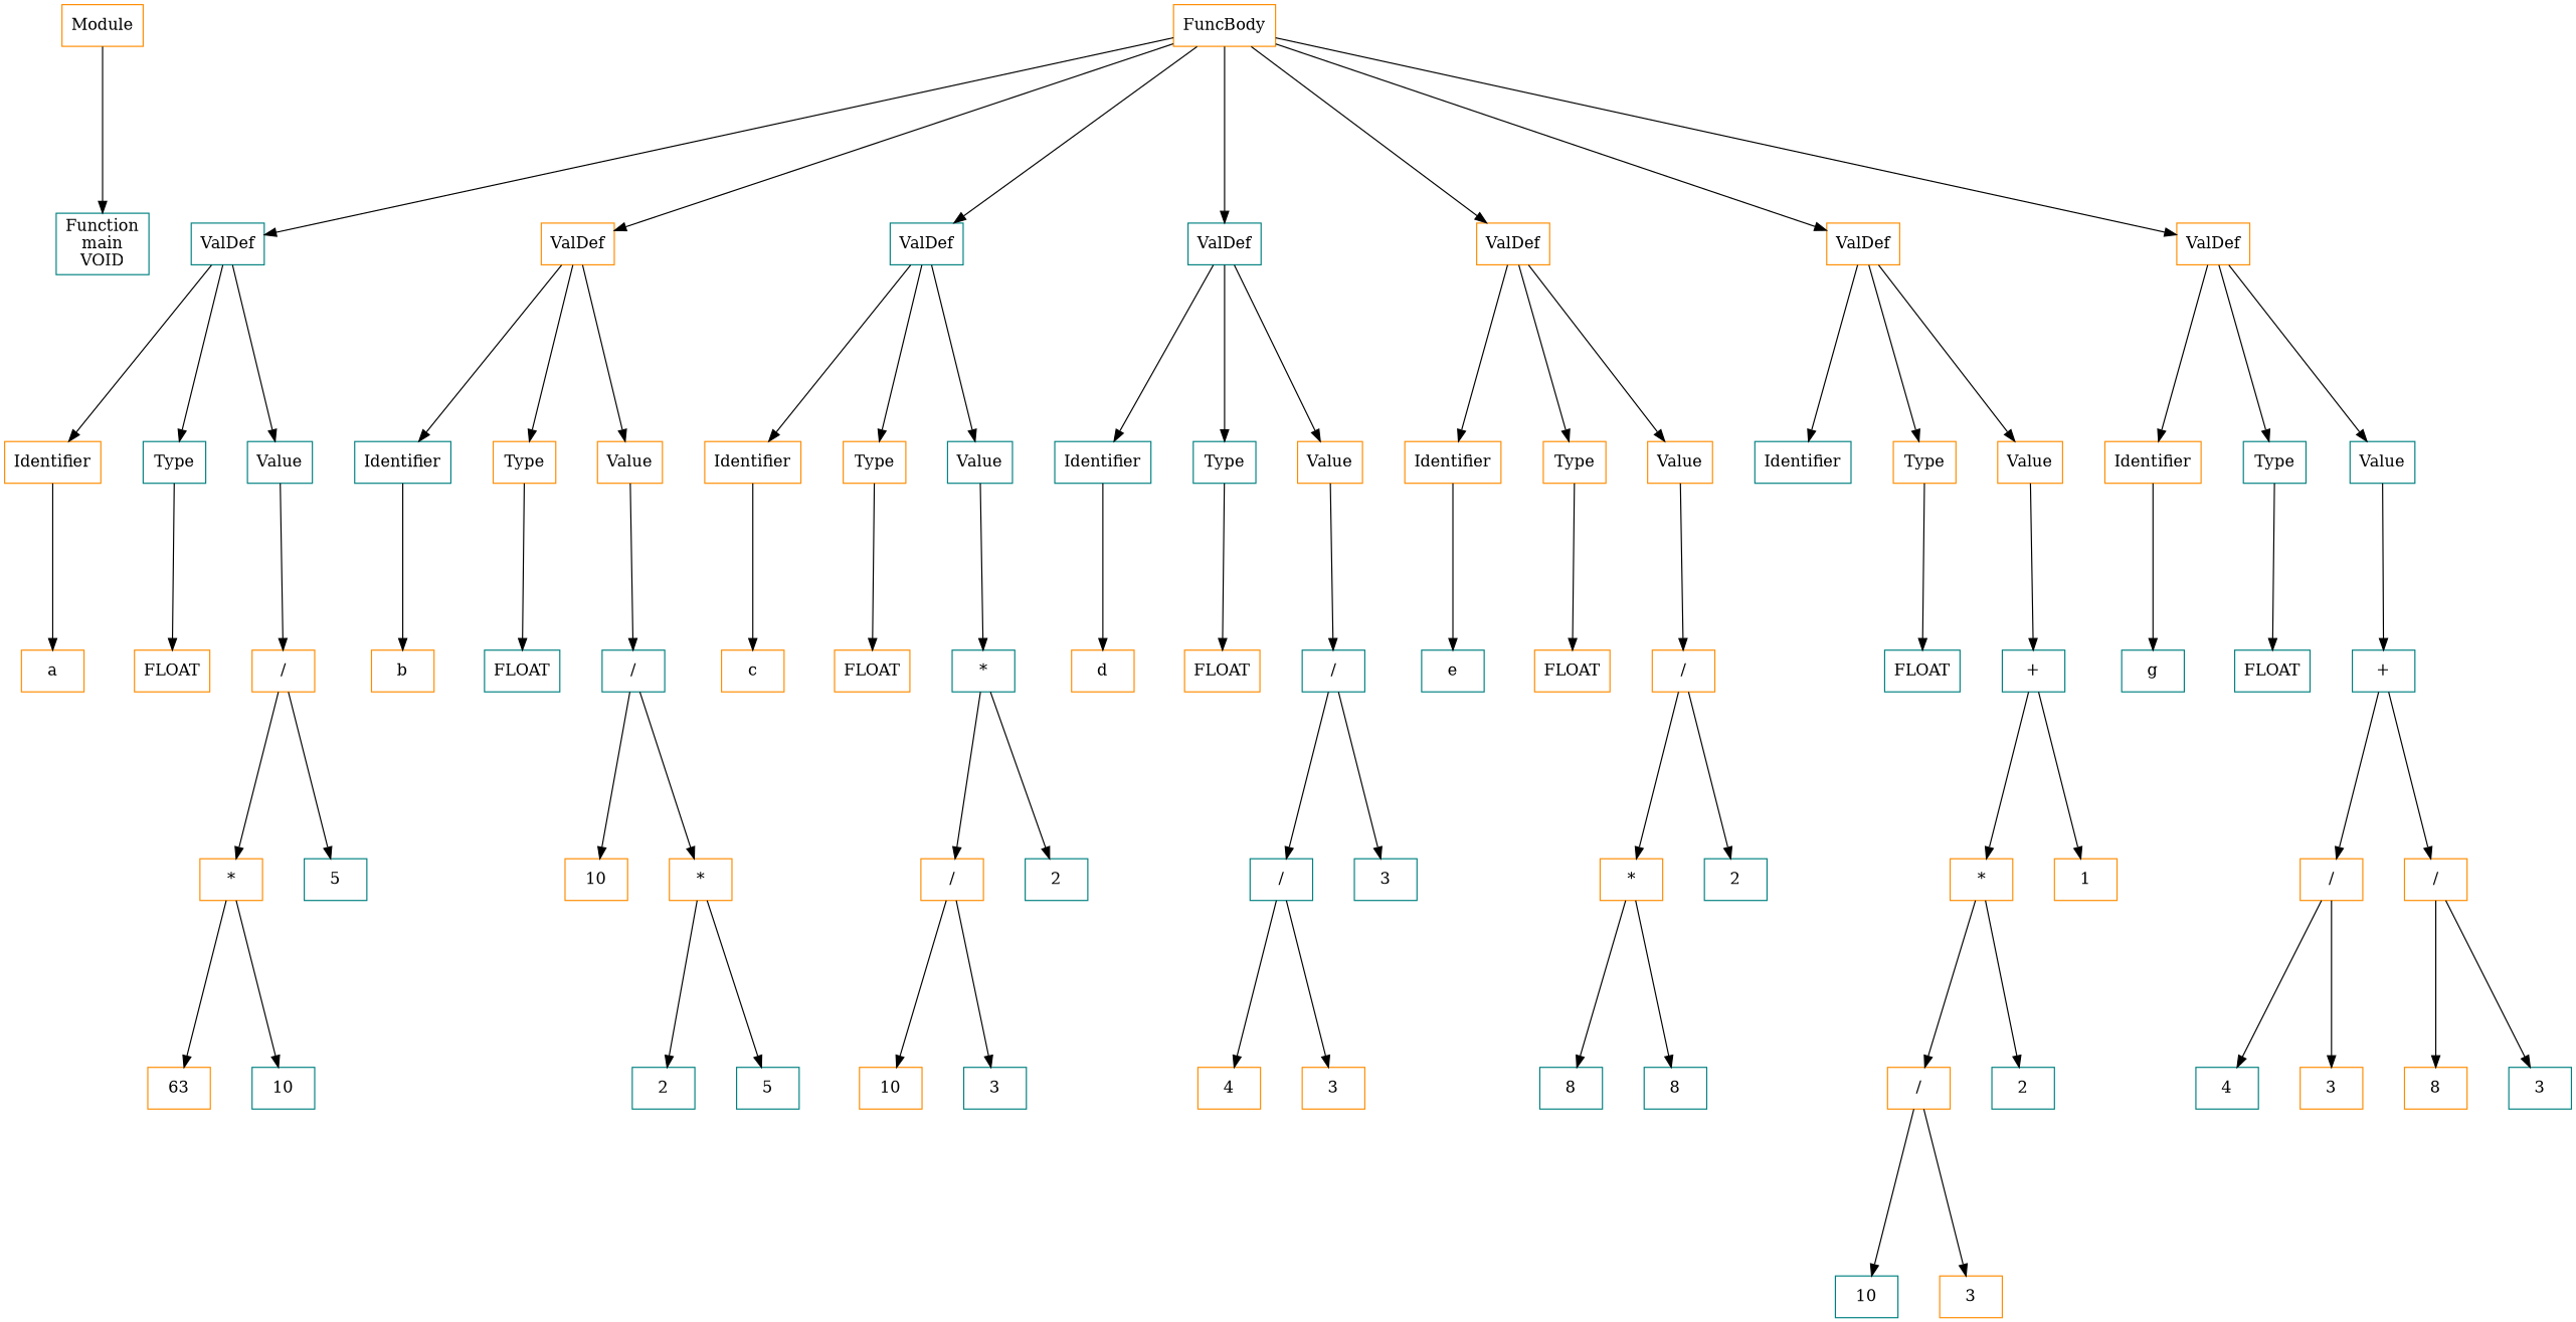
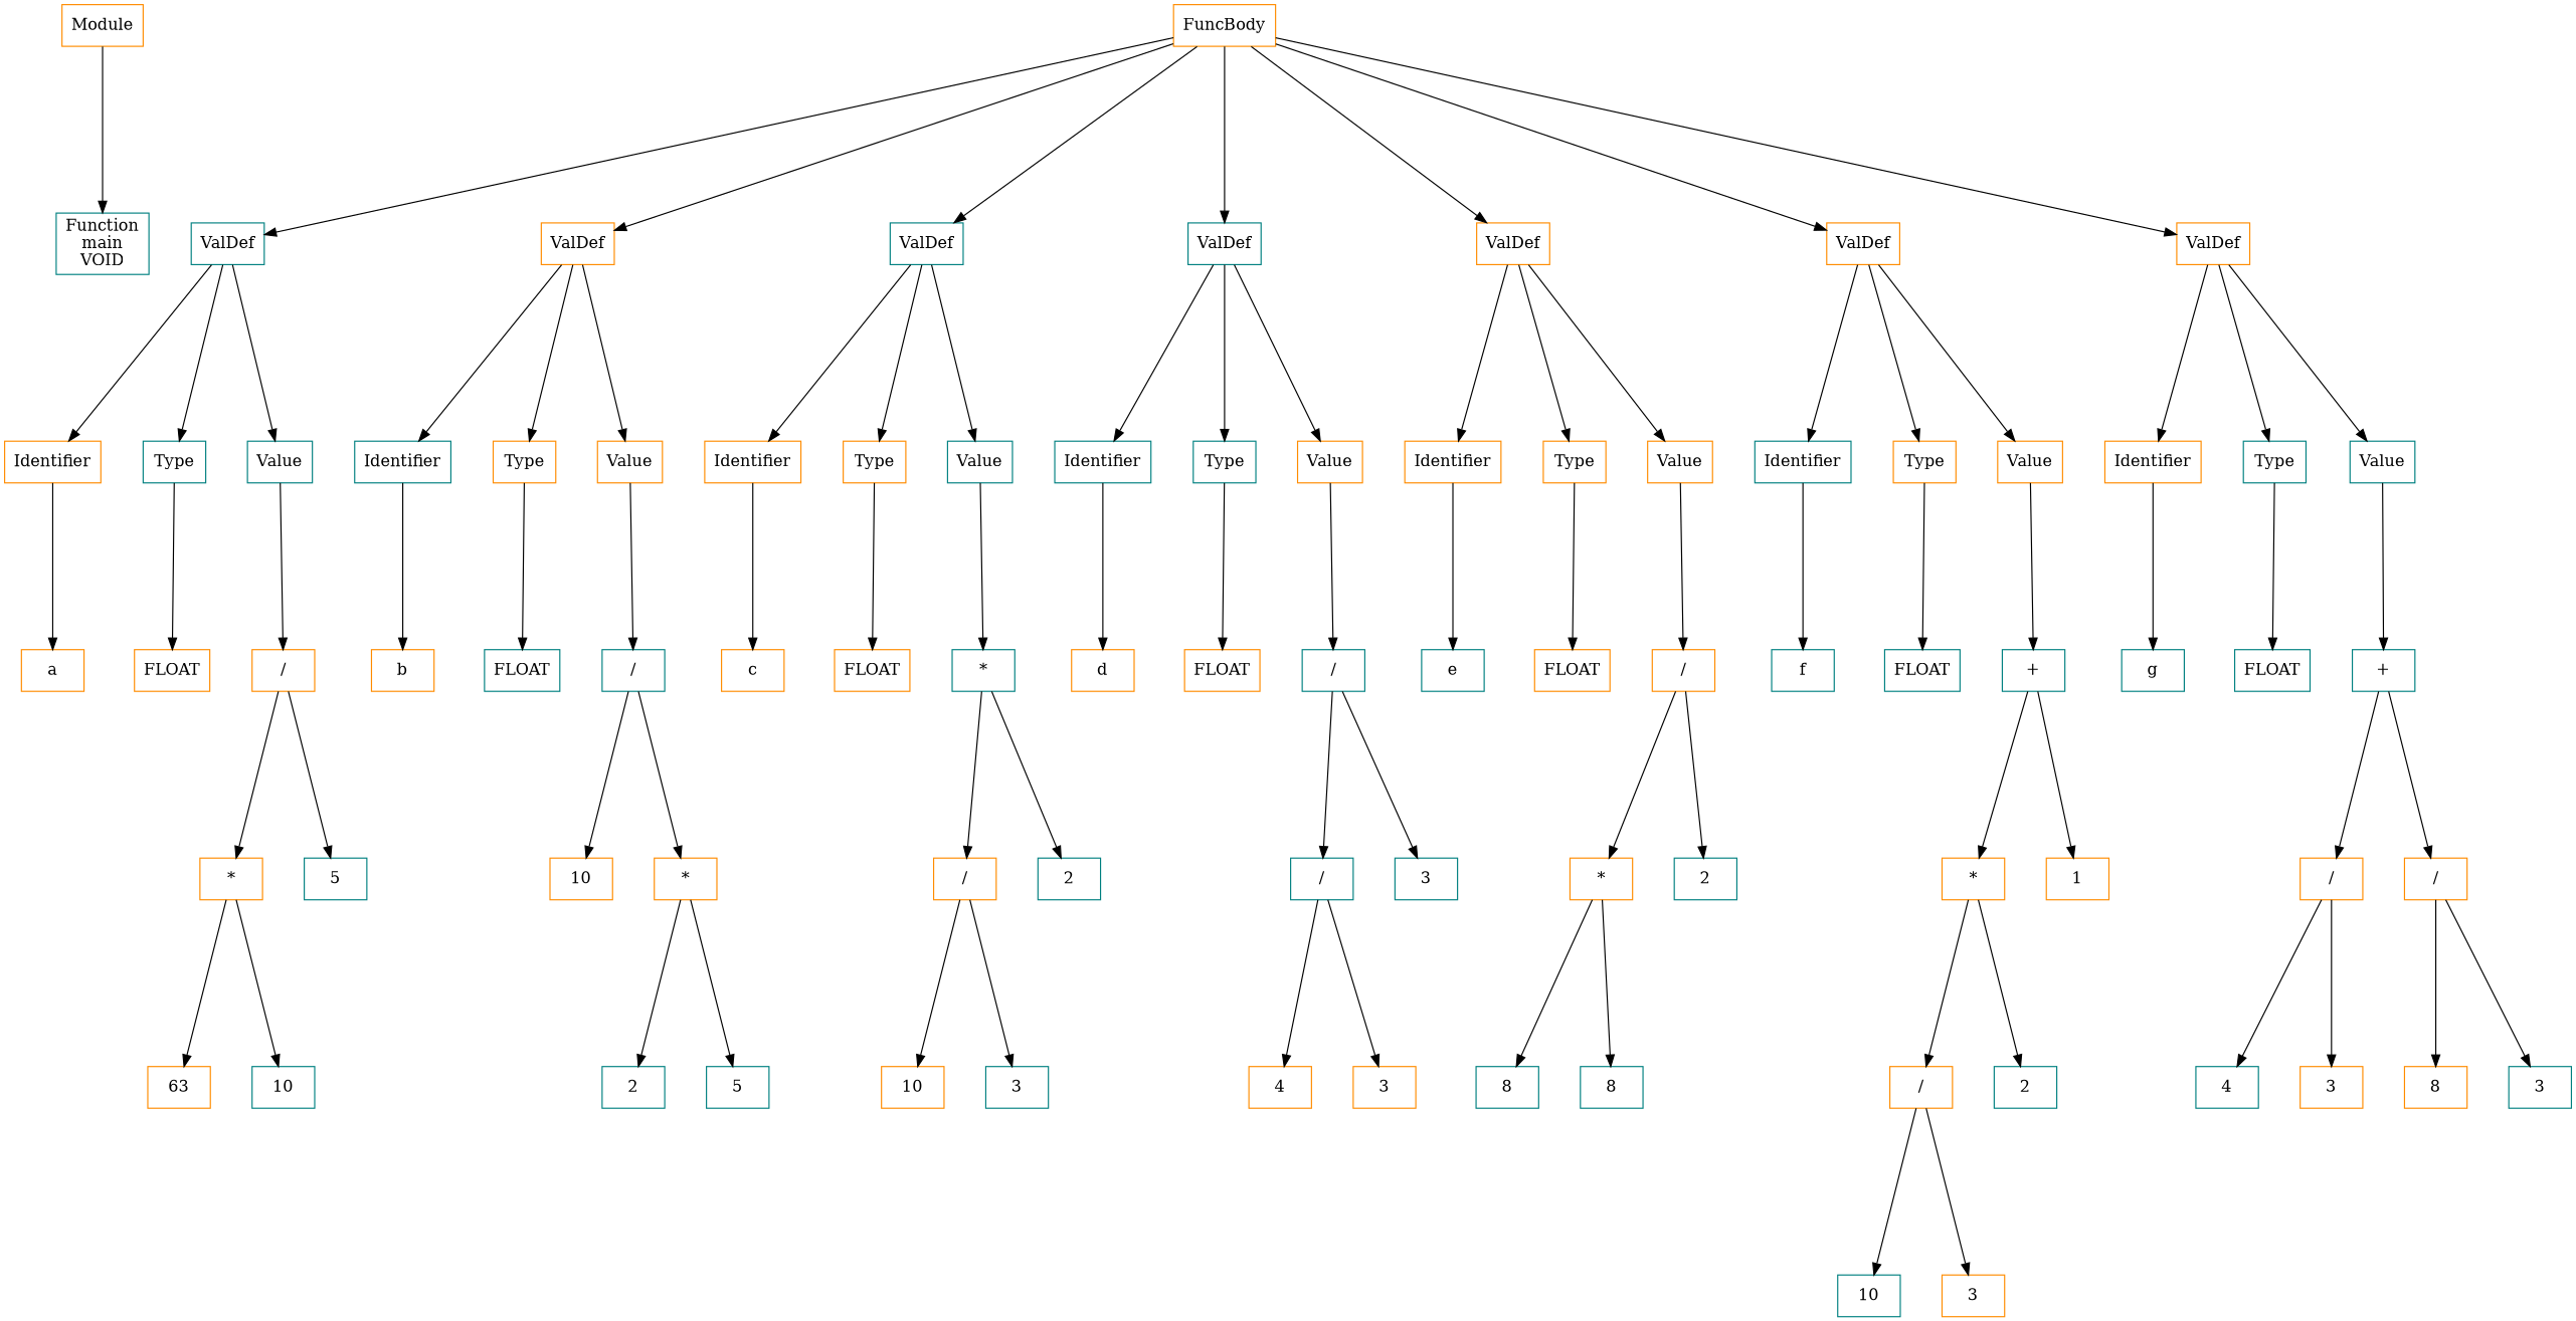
  digraph {
    nodesep=0.5
    ordering=out
    ranksep=2
    node [color=darkorange shape=box]
    n1 [label=Module]
    n2 [color=teal label="Function\nmain\nVOID"]
    n3 [label=FuncBody]
    n4 [color=teal label=ValDef]
    n5 [label=ValDef]
    n6 [color=teal label=ValDef]
    n7 [color=teal label=ValDef]
    n8 [label=ValDef]
    n9 [label=ValDef]
    n10 [label=ValDef]
    n11 [label=Identifier]
    n12 [color=teal label=Type]
    n13 [color=teal label=Value]
    n14 [color=teal label=Identifier]
    n15 [label=Type]
    n16 [label=Value]
    n17 [label=Identifier]
    n18 [label=Type]
    n19 [color=teal label=Value]
    n20 [color=teal label=Identifier]
    n21 [color=teal label=Type]
    n22 [label=Value]
    n23 [label=Identifier]
    n24 [label=Type]
    n25 [label=Value]
    n26 [color=teal label=Identifier]
    n27 [label=Type]
    n28 [label=Value]
    n29 [label=Identifier]
    n30 [color=teal label=Type]
    n31 [color=teal label=Value]
    n32 [label=a]
    n33 [label=FLOAT]
    n34 [label="/"]
    n35 [label="*"]
    n36 [color=teal label=5]
    n37 [label=63]
    n38 [color=teal label=10]
    n39 [label=b]
    n40 [color=teal label=FLOAT]
    n41 [color=teal label="/"]
    n42 [label=10]
    n43 [label="*"]
    n44 [color=teal label=2]
    n45 [color=teal label=5]
    n46 [label=c]
    n47 [label=FLOAT]
    n48 [color=teal label="*"]
    n49 [label="/"]
    n50 [color=teal label=2]
    n51 [label=10]
    n52 [color=teal label=3]
    n53 [label=d]
    n54 [label=FLOAT]
    n55 [color=teal label="/"]
    n56 [color=teal label="/"]
    n57 [color=teal label=3]
    n58 [label=4]
    n59 [label=3]
    n60 [color=teal label=e]
    n61 [label=FLOAT]
    n62 [label="/"]
    n63 [label="*"]
    n64 [color=teal label=2]
    n65 [color=teal label=8]
    n66 [color=teal label=8]
+   n67 [color=teal label=f]
    n68 [color=teal label=FLOAT]
    n69 [color=teal label="+"]
    n70 [label="*"]
    n71 [label=1]
    n72 [label="/"]
    n73 [color=teal label=2]
    n74 [color=teal label=10]
    n75 [label=3]
    n76 [color=teal label=g]
    n77 [color=teal label=FLOAT]
    n78 [color=teal label="+"]
    n79 [label="/"]
    n80 [label="/"]
    n81 [color=teal label=4]
    n82 [label=3]
    n83 [label=8]
    n84 [color=teal label=3]
    n1 -> n2
    n3 -> n4
    n3 -> n5
    n3 -> n6
    n3 -> n7
    n3 -> n8
    n3 -> n9
    n3 -> n10
    n4 -> n11
    n4 -> n12
    n4 -> n13
    n5 -> n14
    n5 -> n15
    n5 -> n16
    n6 -> n17
    n6 -> n18
    n6 -> n19
    n7 -> n20
    n7 -> n21
    n7 -> n22
    n8 -> n23
    n8 -> n24
    n8 -> n25
    n9 -> n26
    n9 -> n27
    n9 -> n28
    n10 -> n29
    n10 -> n30
    n10 -> n31
    n11 -> n32
    n12 -> n33
    n13 -> n34
    n14 -> n39
    n15 -> n40
    n16 -> n41
    n17 -> n46
    n18 -> n47
    n19 -> n48
    n20 -> n53
    n21 -> n54
    n22 -> n55
    n23 -> n60
    n24 -> n61
    n25 -> n62
+   n26 -> n67
    n27 -> n68
    n28 -> n69
    n29 -> n76
    n30 -> n77
    n31 -> n78
    n34 -> n35
    n34 -> n36
    n35 -> n37
    n35 -> n38
    n41 -> n42
    n41 -> n43
    n43 -> n44
    n43 -> n45
    n48 -> n49
    n48 -> n50
    n49 -> n51
    n49 -> n52
    n55 -> n56
    n55 -> n57
    n56 -> n58
    n56 -> n59
    n62 -> n63
    n62 -> n64
    n63 -> n65
    n63 -> n66
    n69 -> n70
    n69 -> n71
    n70 -> n72
    n70 -> n73
    n72 -> n74
    n72 -> n75
    n78 -> n79
    n78 -> n80
    n79 -> n81
    n79 -> n82
    n80 -> n83
    n80 -> n84
  }
